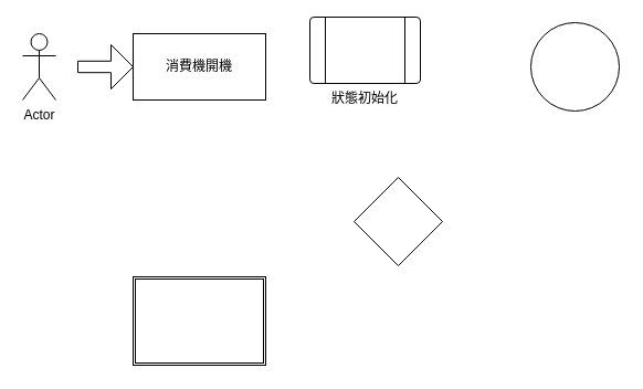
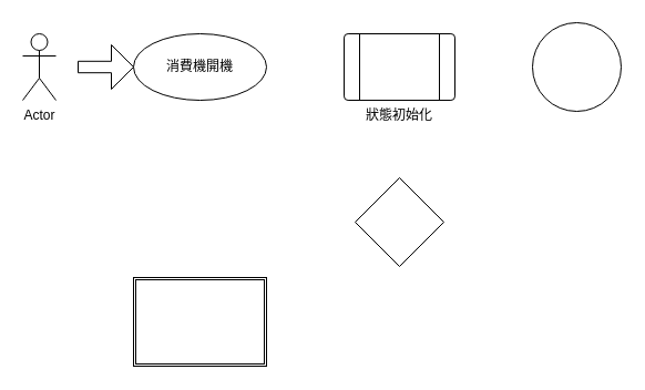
  <mxCell id="0" />
  <mxCell id="1" parent="0" />
- <mxCell id="2" value="消費機開機" style="rounded=0;whiteSpace=wrap;html=1;" vertex="1" parent="1"><mxGeometry x="120" y="30" width="120" height="60" as="geometry" /></mxCell>
- <mxCell id="3" value="狀態初始化" style="verticalLabelPosition=bottom;verticalAlign=top;html=1;shape=process;whiteSpace=wrap;rounded=1;size=0.14;arcSize=6;" vertex="1" parent="1"><mxGeometry x="280" y="15" width="100" height="60" as="geometry" /></mxCell>
+ <mxCell id="2" value="消費機開機" style="ellipse;whiteSpace=wrap;html=1;" vertex="1" parent="1"><mxGeometry x="120" y="30" width="120" height="60" as="geometry" /></mxCell>
+ <mxCell id="3" value="狀態初始化" style="verticalLabelPosition=bottom;verticalAlign=top;html=1;shape=process;whiteSpace=wrap;rounded=1;size=0.14;arcSize=6;" vertex="1" parent="1"><mxGeometry x="310" y="30" width="100" height="60" as="geometry" /></mxCell>
  <mxCell id="4" value="" style="ellipse;whiteSpace=wrap;html=1;aspect=fixed;" vertex="1" parent="1"><mxGeometry x="480" y="20" width="80" height="80" as="geometry" /></mxCell>
  <mxCell id="5" value="Actor" style="shape=umlActor;verticalLabelPosition=bottom;verticalAlign=top;html=1;outlineConnect=0;" vertex="1" parent="1"><mxGeometry x="20" y="30" width="30" height="60" as="geometry" /></mxCell>
  <mxCell id="6" value="" style="rhombus;whiteSpace=wrap;html=1;" vertex="1" parent="1"><mxGeometry x="320" y="160" width="80" height="80" as="geometry" /></mxCell>
  <mxCell id="7" value="" style="shape=ext;double=1;rounded=0;whiteSpace=wrap;html=1;" vertex="1" parent="1"><mxGeometry x="120" y="250" width="120" height="80" as="geometry" /></mxCell>
  <mxCell id="8" value="" style="shape=singleArrow;whiteSpace=wrap;html=1;arrowWidth=0.26;arrowSize=0.4;" vertex="1" parent="1"><mxGeometry x="70" y="40" width="50" height="40" as="geometry" /></mxCell>
